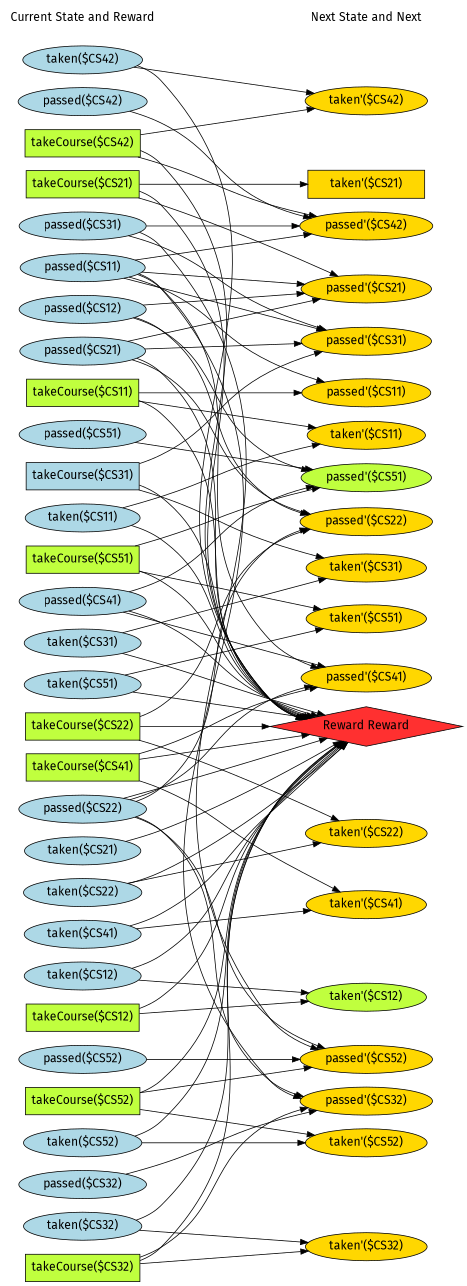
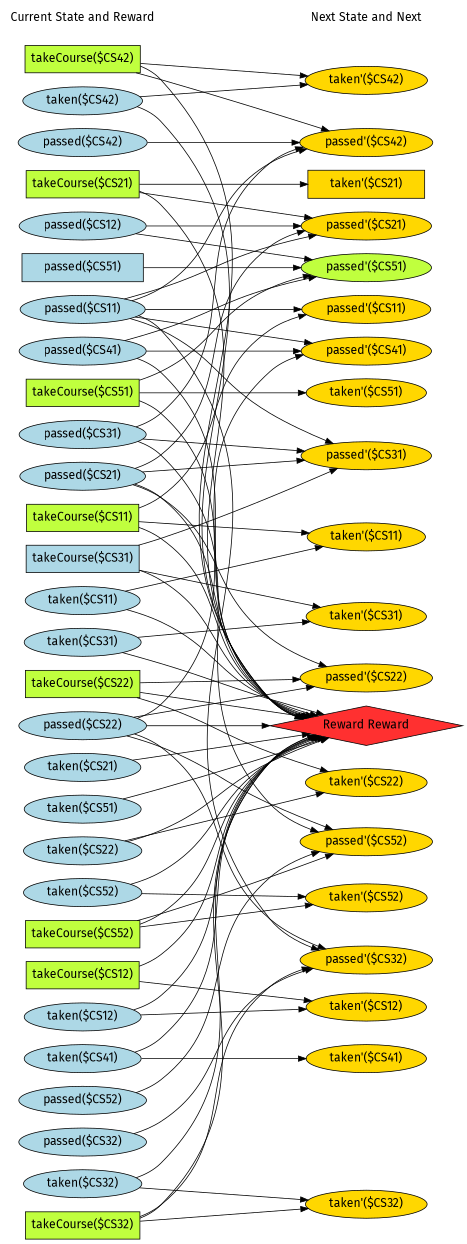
  digraph {
    fontname="Fira Sans"
    fontsize=16
    rankdir=LR
    ranksep=2.00
    node [color=black fillcolor=lightblue fontname="Fira Sans" fontsize=16 shape=ellipse style=filled]
    edge [color=black fontname="Fira Sans" style=solid]
    "taken($CS42)" [height=0.51069 width=2.082]
    "takeCourse($CS11)" [fillcolor=olivedrab1 height=0.5 shape=box width=1.9861]
    "takeCourse($CS51)" [fillcolor=olivedrab1 height=0.5 shape=box width=1.9861]
    "taken($CS22)" [height=0.51069 width=2.082]
    "takeCourse($CS31)" [height=0.5 shape=box width=1.9861]
    "passed($CS22)" [height=0.51069 width=2.2195]
    "passed($CS42)" [height=0.51069 width=2.2195]
    "taken($CS31)" [height=0.51069 width=2.082]
-   "passed($CS51)" [height=0.51069 width=2.2195]
+   "passed($CS51)" [height=0.51069 shape=box width=2.2195]
    "taken($CS51)" [height=0.51069 width=2.082]
    "takeCourse($CS12)" [fillcolor=olivedrab1 height=0.5 shape=box width=1.9861]
    "takeCourse($CS52)" [fillcolor=olivedrab1 height=0.5 shape=box width=1.9861]
    "takeCourse($CS32)" [fillcolor=olivedrab1 height=0.5 shape=box width=1.9861]
    "taken($CS11)" [height=0.51069 width=2.082]
    "passed($CS11)" [height=0.51069 width=2.2195]
    "passed($CS31)" [height=0.51069 width=2.2195]
    "passed($CS52)" [height=0.51069 width=2.2195]
    "taken($CS52)" [height=0.51069 width=2.082]
    n19 [fillcolor=white height=0.5 label="Current State and Reward" shape=plaintext style=bold width=2.5139]
-   "takeCourse($CS41)" [fillcolor=olivedrab1 height=0.5 shape=box width=1.9861]
    "taken($CS12)" [height=0.51069 width=2.082]
    "takeCourse($CS21)" [fillcolor=olivedrab1 height=0.5 shape=box width=1.9861]
    "taken($CS32)" [height=0.51069 width=2.082]
    "passed($CS12)" [height=0.51069 width=2.2195]
    "passed($CS32)" [height=0.51069 width=2.2195]
    "passed($CS41)" [height=0.51069 width=2.2195]
    "taken($CS41)" [height=0.51069 width=2.082]
    "takeCourse($CS22)" [fillcolor=olivedrab1 height=0.5 shape=box width=1.9861]
    "takeCourse($CS42)" [fillcolor=olivedrab1 height=0.5 shape=box width=1.9861]
    "taken($CS21)" [height=0.51069 width=2.082]
    "passed($CS21)" [height=0.51069 width=2.2195]
    "taken'($CS42)" [fillcolor=gold1 height=0.51069 width=2.141]
    "taken'($CS22)" [fillcolor=gold1 height=0.51069 width=2.141]
    "passed'($CS42)" [fillcolor=gold1 height=0.51069 width=2.2785]
    "taken'($CS41)" [fillcolor=gold1 height=0.51069 width=2.141]
    n36 [fillcolor=white height=0.5 label="Next State and Next" shape=plaintext style=bold width=2.25]
    n37 [fillcolor=firebrick1 height=0.72222 label="Reward Reward" shape=diamond width=3.5278]
    "passed'($CS22)" [fillcolor=gold1 height=0.51069 width=2.2785]
    "taken'($CS21)" [fillcolor=gold1 height=0.51069 shape=box width=2.141]
    "passed'($CS41)" [fillcolor=gold1 height=0.51069 width=2.2785]
    "taken'($CS52)" [fillcolor=gold1 height=0.51069 width=2.141]
    "passed'($CS21)" [fillcolor=gold1 height=0.51069 width=2.2785]
    "taken'($CS32)" [fillcolor=gold1 height=0.51069 width=2.141]
-   "taken'($CS12)" [fillcolor=olivedrab1 height=0.51069 width=2.141]
+   "taken'($CS12)" [fillcolor=gold1 height=0.51069 width=2.141]
    "passed'($CS52)" [fillcolor=gold1 height=0.51069 width=2.2785]
    "taken'($CS51)" [fillcolor=gold1 height=0.51069 width=2.141]
    "passed'($CS32)" [fillcolor=gold1 height=0.51069 width=2.2785]
    "taken'($CS31)" [fillcolor=gold1 height=0.51069 width=2.141]
    "taken'($CS11)" [fillcolor=gold1 height=0.51069 width=2.141]
    "passed'($CS31)" [fillcolor=gold1 height=0.51069 width=2.2785]
    "passed'($CS51)" [fillcolor=olivedrab1 height=0.51069 width=2.2785]
    "passed'($CS11)" [fillcolor=gold1 height=0.51069 width=2.2785]
    subgraph sub_1 {
      rank=same
      "taken($CS42)"
      "takeCourse($CS11)"
      "takeCourse($CS51)"
      "taken($CS22)"
      "takeCourse($CS31)"
      "passed($CS22)"
      "passed($CS42)"
      "taken($CS31)"
      "passed($CS51)"
      "taken($CS51)"
      "takeCourse($CS12)"
      "takeCourse($CS52)"
      "takeCourse($CS32)"
      "taken($CS11)"
      "passed($CS11)"
      "passed($CS31)"
      "passed($CS52)"
      "taken($CS52)"
      n19
-     "takeCourse($CS41)"
      "taken($CS12)"
      "takeCourse($CS21)"
      "taken($CS32)"
      "passed($CS12)"
      "passed($CS32)"
      "passed($CS41)"
      "taken($CS41)"
      "takeCourse($CS22)"
      "takeCourse($CS42)"
      "taken($CS21)"
      "passed($CS21)"
    }
    subgraph sub_2 {
      rank=same
      "taken'($CS42)"
      "taken'($CS22)"
      "passed'($CS42)"
      "taken'($CS41)"
      n36
      n37
      "passed'($CS22)"
      "taken'($CS21)"
      "passed'($CS41)"
      "taken'($CS52)"
      "passed'($CS21)"
      "taken'($CS32)"
      "taken'($CS12)"
      "passed'($CS52)"
      "taken'($CS51)"
      "passed'($CS32)"
      "taken'($CS31)"
      "taken'($CS11)"
      "passed'($CS31)"
      "passed'($CS51)"
      "passed'($CS11)"
    }
    "taken($CS42)" -> "taken'($CS42)"
    "taken($CS42)" -> n37 [color="" style=""]
    "takeCourse($CS11)" -> n37 [color="" style=""]
    "takeCourse($CS11)" -> "taken'($CS11)"
    "takeCourse($CS11)" -> "passed'($CS11)"
    "takeCourse($CS51)" -> n37 [color="" style=""]
    "takeCourse($CS51)" -> "taken'($CS51)"
    "takeCourse($CS51)" -> "passed'($CS51)"
    "taken($CS22)" -> "taken'($CS22)"
    "taken($CS22)" -> n37 [color="" style=""]
    "takeCourse($CS31)" -> n37 [color="" style=""]
    "takeCourse($CS31)" -> "taken'($CS31)"
    "takeCourse($CS31)" -> "passed'($CS31)"
    "passed($CS22)" -> n37 [color="" style=""]
    "passed($CS22)" -> "passed'($CS22)"
    "passed($CS22)" -> "passed'($CS41)"
    "passed($CS22)" -> "passed'($CS52)"
    "passed($CS22)" -> "passed'($CS32)"
    "passed($CS42)" -> "passed'($CS42)"
    "taken($CS31)" -> n37 [color="" style=""]
    "taken($CS31)" -> "taken'($CS31)"
    "passed($CS51)" -> "passed'($CS51)"
    "taken($CS51)" -> n37 [color="" style=""]
-   "taken($CS51)" -> "taken'($CS51)"
    "takeCourse($CS12)" -> n37 [color="" style=""]
    "takeCourse($CS12)" -> "taken'($CS12)"
    "takeCourse($CS52)" -> n37 [color="" style=""]
    "takeCourse($CS52)" -> "taken'($CS52)"
    "takeCourse($CS52)" -> "passed'($CS52)"
    "takeCourse($CS32)" -> n37 [color="" style=""]
    "takeCourse($CS32)" -> "taken'($CS32)"
    "takeCourse($CS32)" -> "passed'($CS32)"
    "taken($CS11)" -> n37 [color="" style=""]
    "taken($CS11)" -> "taken'($CS11)"
    "passed($CS11)" -> "passed'($CS42)"
    "passed($CS11)" -> "passed'($CS41)"
    "passed($CS11)" -> "passed'($CS21)"
    "passed($CS11)" -> "passed'($CS32)"
    "passed($CS11)" -> "passed'($CS31)"
    "passed($CS11)" -> "passed'($CS11)"
    "passed($CS31)" -> "passed'($CS42)"
    "passed($CS31)" -> "passed'($CS52)"
    "passed($CS31)" -> "passed'($CS31)"
    "passed($CS52)" -> "passed'($CS52)"
    "taken($CS52)" -> n37 [color="" style=""]
    "taken($CS52)" -> "taken'($CS52)"
    n19 -> n36 [style=invis]
-   "takeCourse($CS41)" -> "taken'($CS41)"
-   "takeCourse($CS41)" -> n37 [color="" style=""]
-   "takeCourse($CS41)" -> "passed'($CS41)"
    "taken($CS12)" -> n37 [color="" style=""]
    "taken($CS12)" -> "taken'($CS12)"
    "takeCourse($CS21)" -> n37 [color="" style=""]
    "takeCourse($CS21)" -> "taken'($CS21)"
    "takeCourse($CS21)" -> "passed'($CS21)"
    "taken($CS32)" -> n37 [color="" style=""]
    "taken($CS32)" -> "taken'($CS32)"
-   "passed($CS12)" -> "passed'($CS22)"
    "passed($CS12)" -> "passed'($CS21)"
    "passed($CS12)" -> "passed'($CS51)"
    "passed($CS32)" -> "passed'($CS32)"
    "passed($CS41)" -> n37 [color="" style=""]
    "passed($CS41)" -> "passed'($CS41)"
    "passed($CS41)" -> "passed'($CS51)"
    "taken($CS41)" -> "taken'($CS41)"
    "taken($CS41)" -> n37 [color="" style=""]
    "takeCourse($CS22)" -> "taken'($CS22)"
    "takeCourse($CS22)" -> n37 [color="" style=""]
    "takeCourse($CS22)" -> "passed'($CS22)"
    "takeCourse($CS42)" -> "taken'($CS42)"
    "takeCourse($CS42)" -> "passed'($CS42)"
    "takeCourse($CS42)" -> n37 [color="" style=""]
    "taken($CS21)" -> n37 [color="" style=""]
    "passed($CS21)" -> n37 [color="" style=""]
    "passed($CS21)" -> "passed'($CS22)"
    "passed($CS21)" -> "passed'($CS21)"
    "passed($CS21)" -> "passed'($CS31)"
  }
